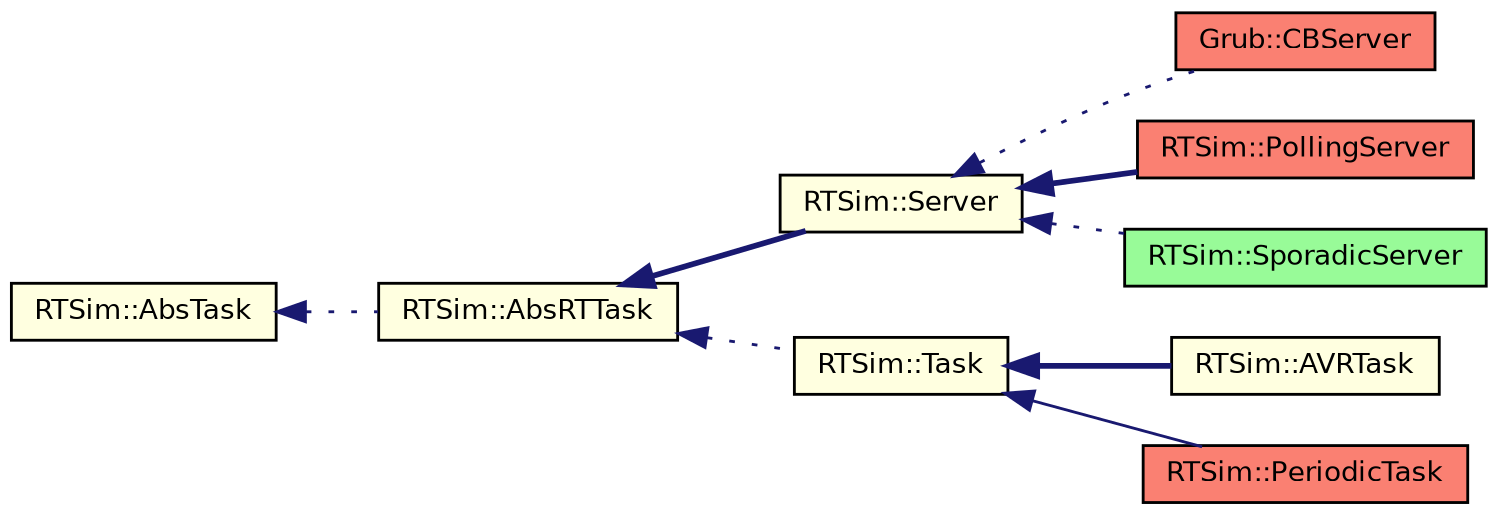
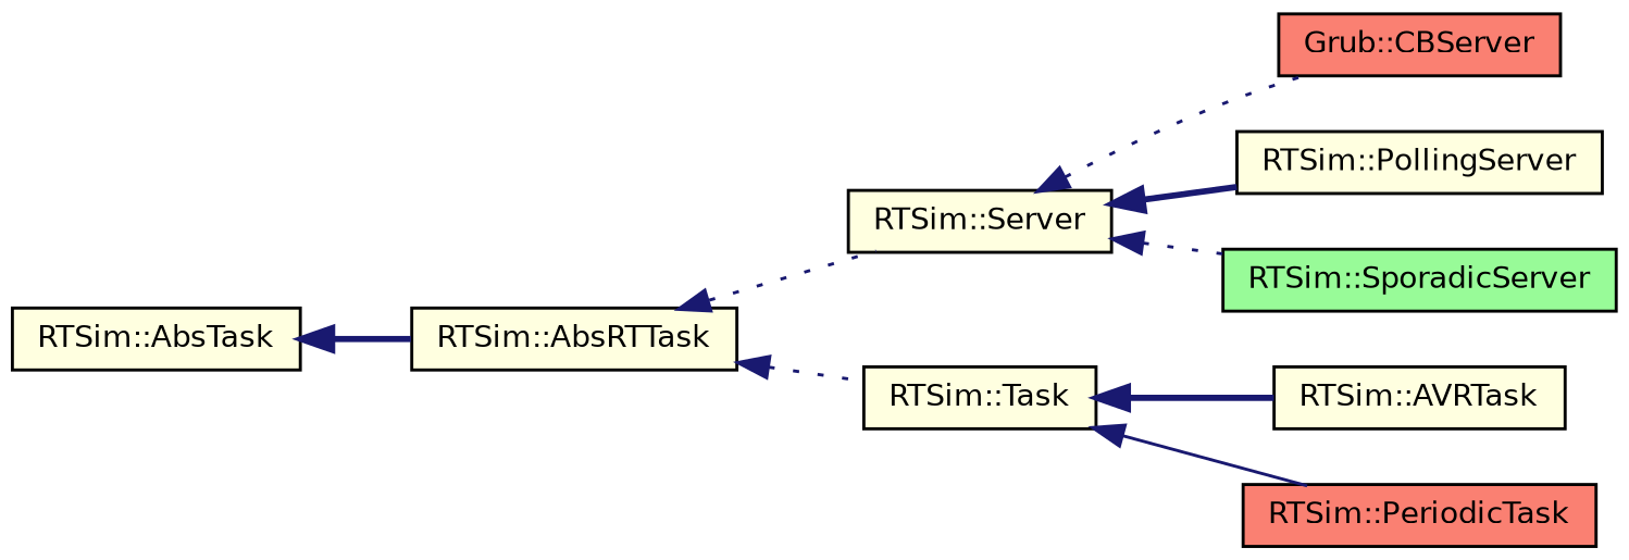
  digraph {
    rankdir=LR
    node [color=black fillcolor=lightyellow fontname=Helvetica fontsize=10 shape=record style=filled]
    edge [color=midnightblue dir=back fontname=Helvetica fontsize=10 labelfontname=Helvetica labelfontsize=10 style=dotted]
    n1 [fontcolor=black height=0.2 label="RTSim::AbsRTTask" width=0.4]
    n2 [height=0.2 label="RTSim::Server" width=0.4]
    n3 [height=0.2 label="RTSim::Task" width=0.4]
    n4 [fillcolor=salmon height=0.2 label="Grub::CBServer" width=0.4]
-   n5 [fillcolor=salmon height=0.2 label="RTSim::PollingServer" width=0.4]
+   n5 [height=0.2 label="RTSim::PollingServer" width=0.4]
    n6 [fillcolor=palegreen height=0.2 label="RTSim::SporadicServer" width=0.4]
    n7 [height=0.2 label="RTSim::AVRTask" width=0.4]
    n8 [fillcolor=salmon height=0.2 label="RTSim::PeriodicTask" width=0.4]
    n9 [height=0.2 label="RTSim::AbsTask" width=0.4]
-   n1 -> n2 [style=bold]
+   n1 -> n2
    n1 -> n3
    n2 -> n4
    n2 -> n5 [style=bold]
    n2 -> n6
    n3 -> n7 [style=bold]
    n3 -> n8 [style=solid]
-   n9 -> n1
+   n9 -> n1 [style=bold]
  }
